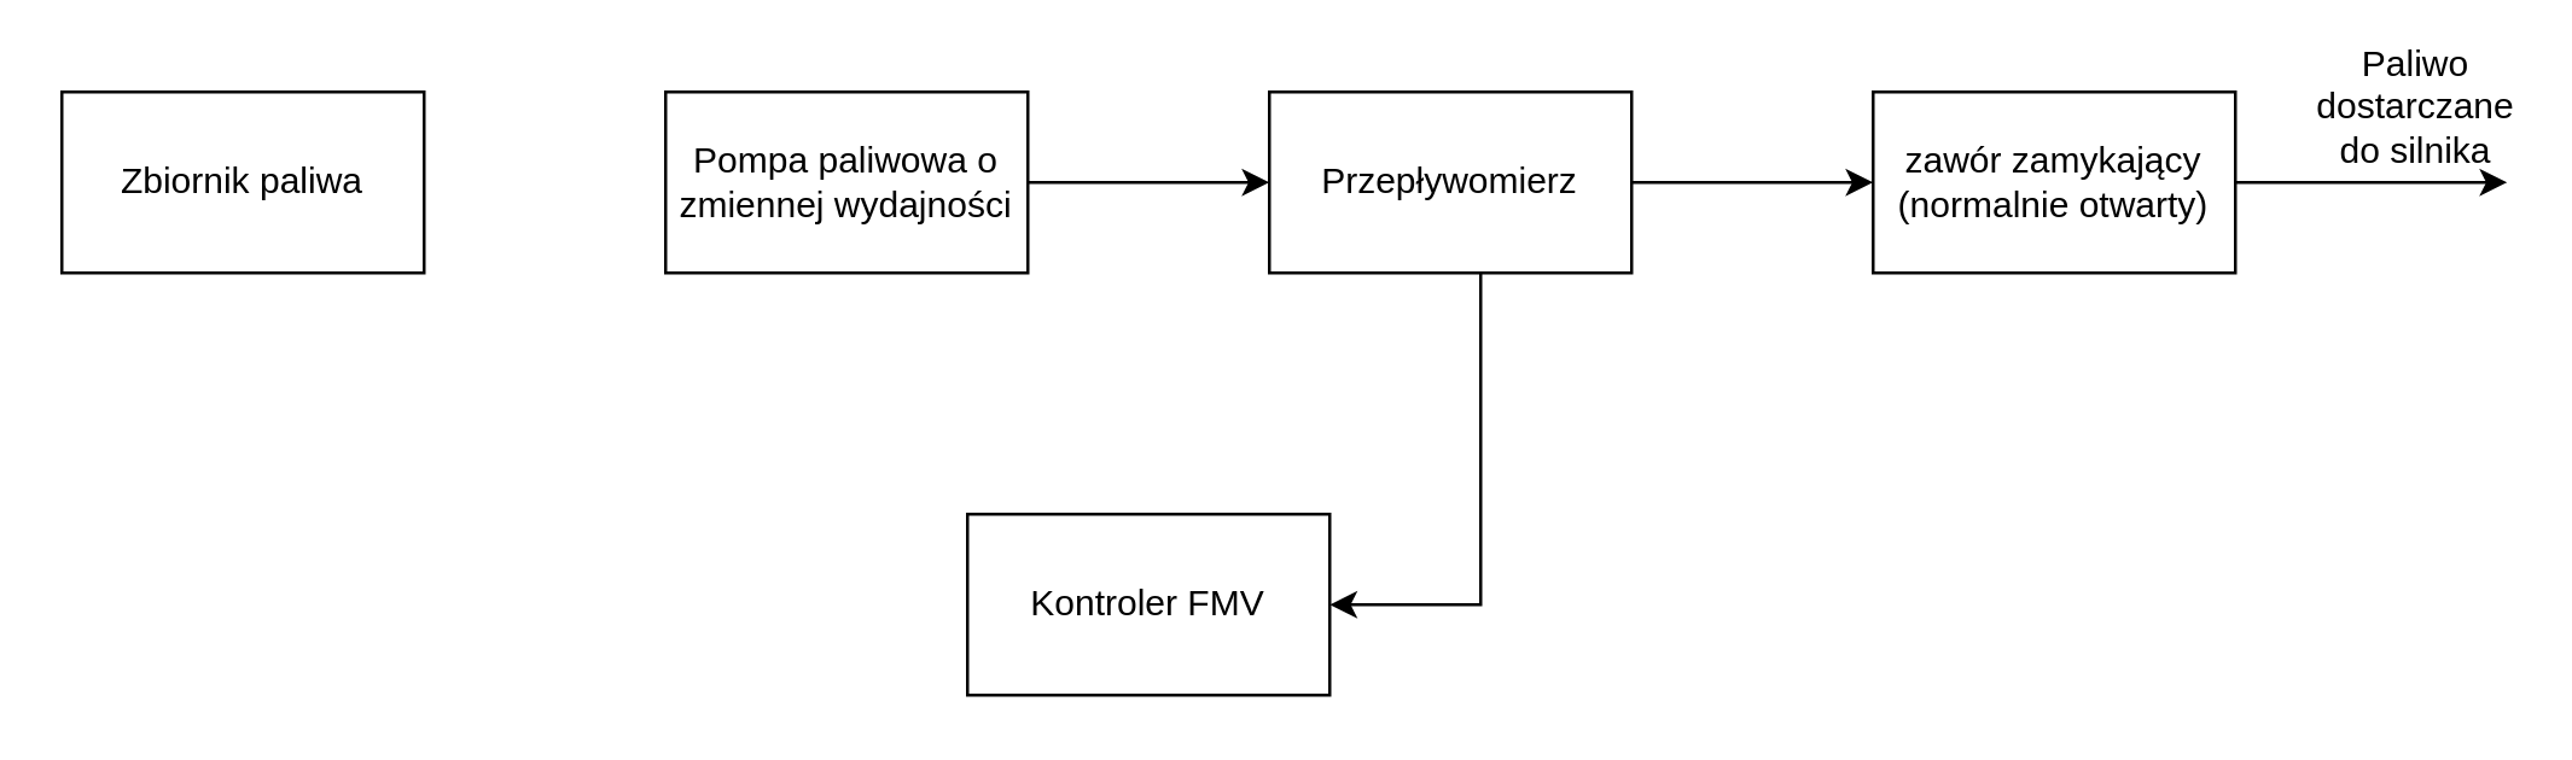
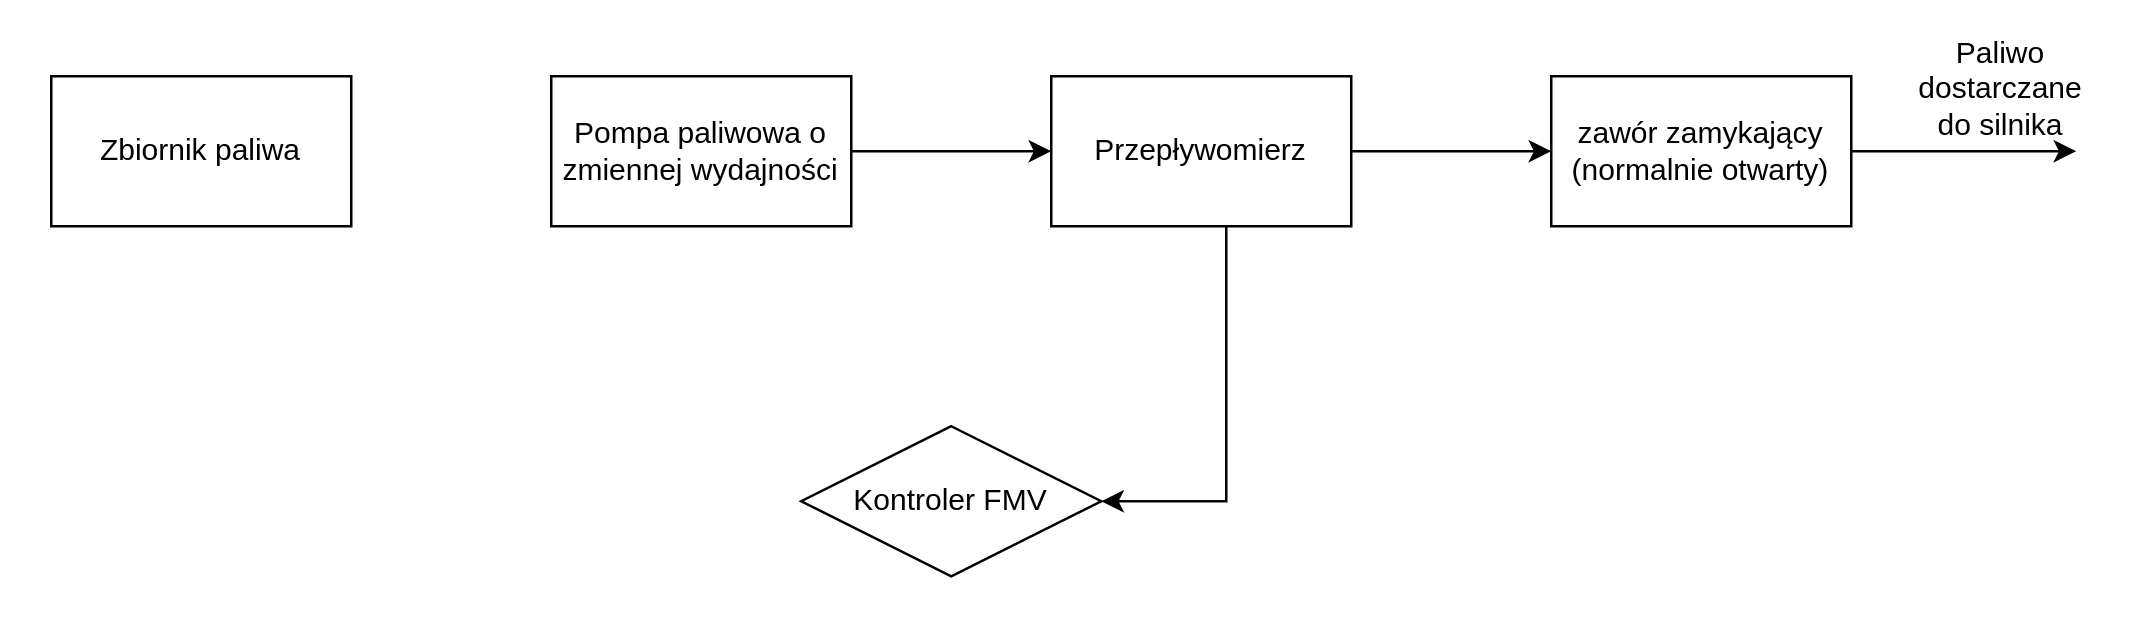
  <mxCell id="0" />
  <mxCell id="1" parent="0" />
  <mxCell id="2" value="" style="edgeStyle=orthogonalEdgeStyle;rounded=0;orthogonalLoop=1;jettySize=auto;html=1;" edge="1" parent="1" source="3" target="9"><mxGeometry relative="1" as="geometry" /></mxCell>
  <mxCell id="3" value="Pompa paliwowa o zmiennej wydajności" style="rounded=0;whiteSpace=wrap;html=1;" vertex="1" parent="1"><mxGeometry x="220" y="30" width="120" height="60" as="geometry" /></mxCell>
  <mxCell id="4" value="Zbiornik paliwa" style="rounded=0;whiteSpace=wrap;html=1;" vertex="1" parent="1"><mxGeometry x="20" y="30" width="120" height="60" as="geometry" /></mxCell>
  <mxCell id="5" style="edgeStyle=orthogonalEdgeStyle;rounded=0;orthogonalLoop=1;jettySize=auto;html=1;" edge="1" parent="1" source="6"><mxGeometry relative="1" as="geometry"><mxPoint x="830" y="60" as="targetPoint" /></mxGeometry></mxCell>
  <mxCell id="6" value="zawór zamykający (normalnie otwarty)" style="rounded=0;whiteSpace=wrap;html=1;" vertex="1" parent="1"><mxGeometry x="620" y="30" width="120" height="60" as="geometry" /></mxCell>
  <mxCell id="7" value="" style="edgeStyle=orthogonalEdgeStyle;rounded=0;orthogonalLoop=1;jettySize=auto;html=1;" edge="1" parent="1" source="9" target="6"><mxGeometry relative="1" as="geometry" /></mxCell>
  <mxCell id="8" style="edgeStyle=orthogonalEdgeStyle;rounded=0;orthogonalLoop=1;jettySize=auto;html=1;entryX=1;entryY=0.5;entryDx=0;entryDy=0;" edge="1" parent="1" source="9" target="10"><mxGeometry relative="1" as="geometry"><mxPoint x="410" y="170" as="targetPoint" /><Array as="points"><mxPoint x="490" y="200" /></Array></mxGeometry></mxCell>
  <mxCell id="9" value="Przepływomierz" style="rounded=0;whiteSpace=wrap;html=1;" vertex="1" parent="1"><mxGeometry x="420" y="30" width="120" height="60" as="geometry" /></mxCell>
- <mxCell id="10" value="Kontroler FMV" style="rounded=0;whiteSpace=wrap;html=1;" vertex="1" parent="1"><mxGeometry x="320" y="170" width="120" height="60" as="geometry" /></mxCell>
+ <mxCell id="10" value="Kontroler FMV" style="rhombus;whiteSpace=wrap;html=1;" vertex="1" parent="1"><mxGeometry x="320" y="170" width="120" height="60" as="geometry" /></mxCell>
  <mxCell id="11" value="Paliwo dostarczane do silnika" style="text;html=1;strokeColor=none;fillColor=none;align=center;verticalAlign=middle;whiteSpace=wrap;rounded=0;" vertex="1" parent="1"><mxGeometry x="770" y="20" width="60" height="30" as="geometry" /></mxCell>
